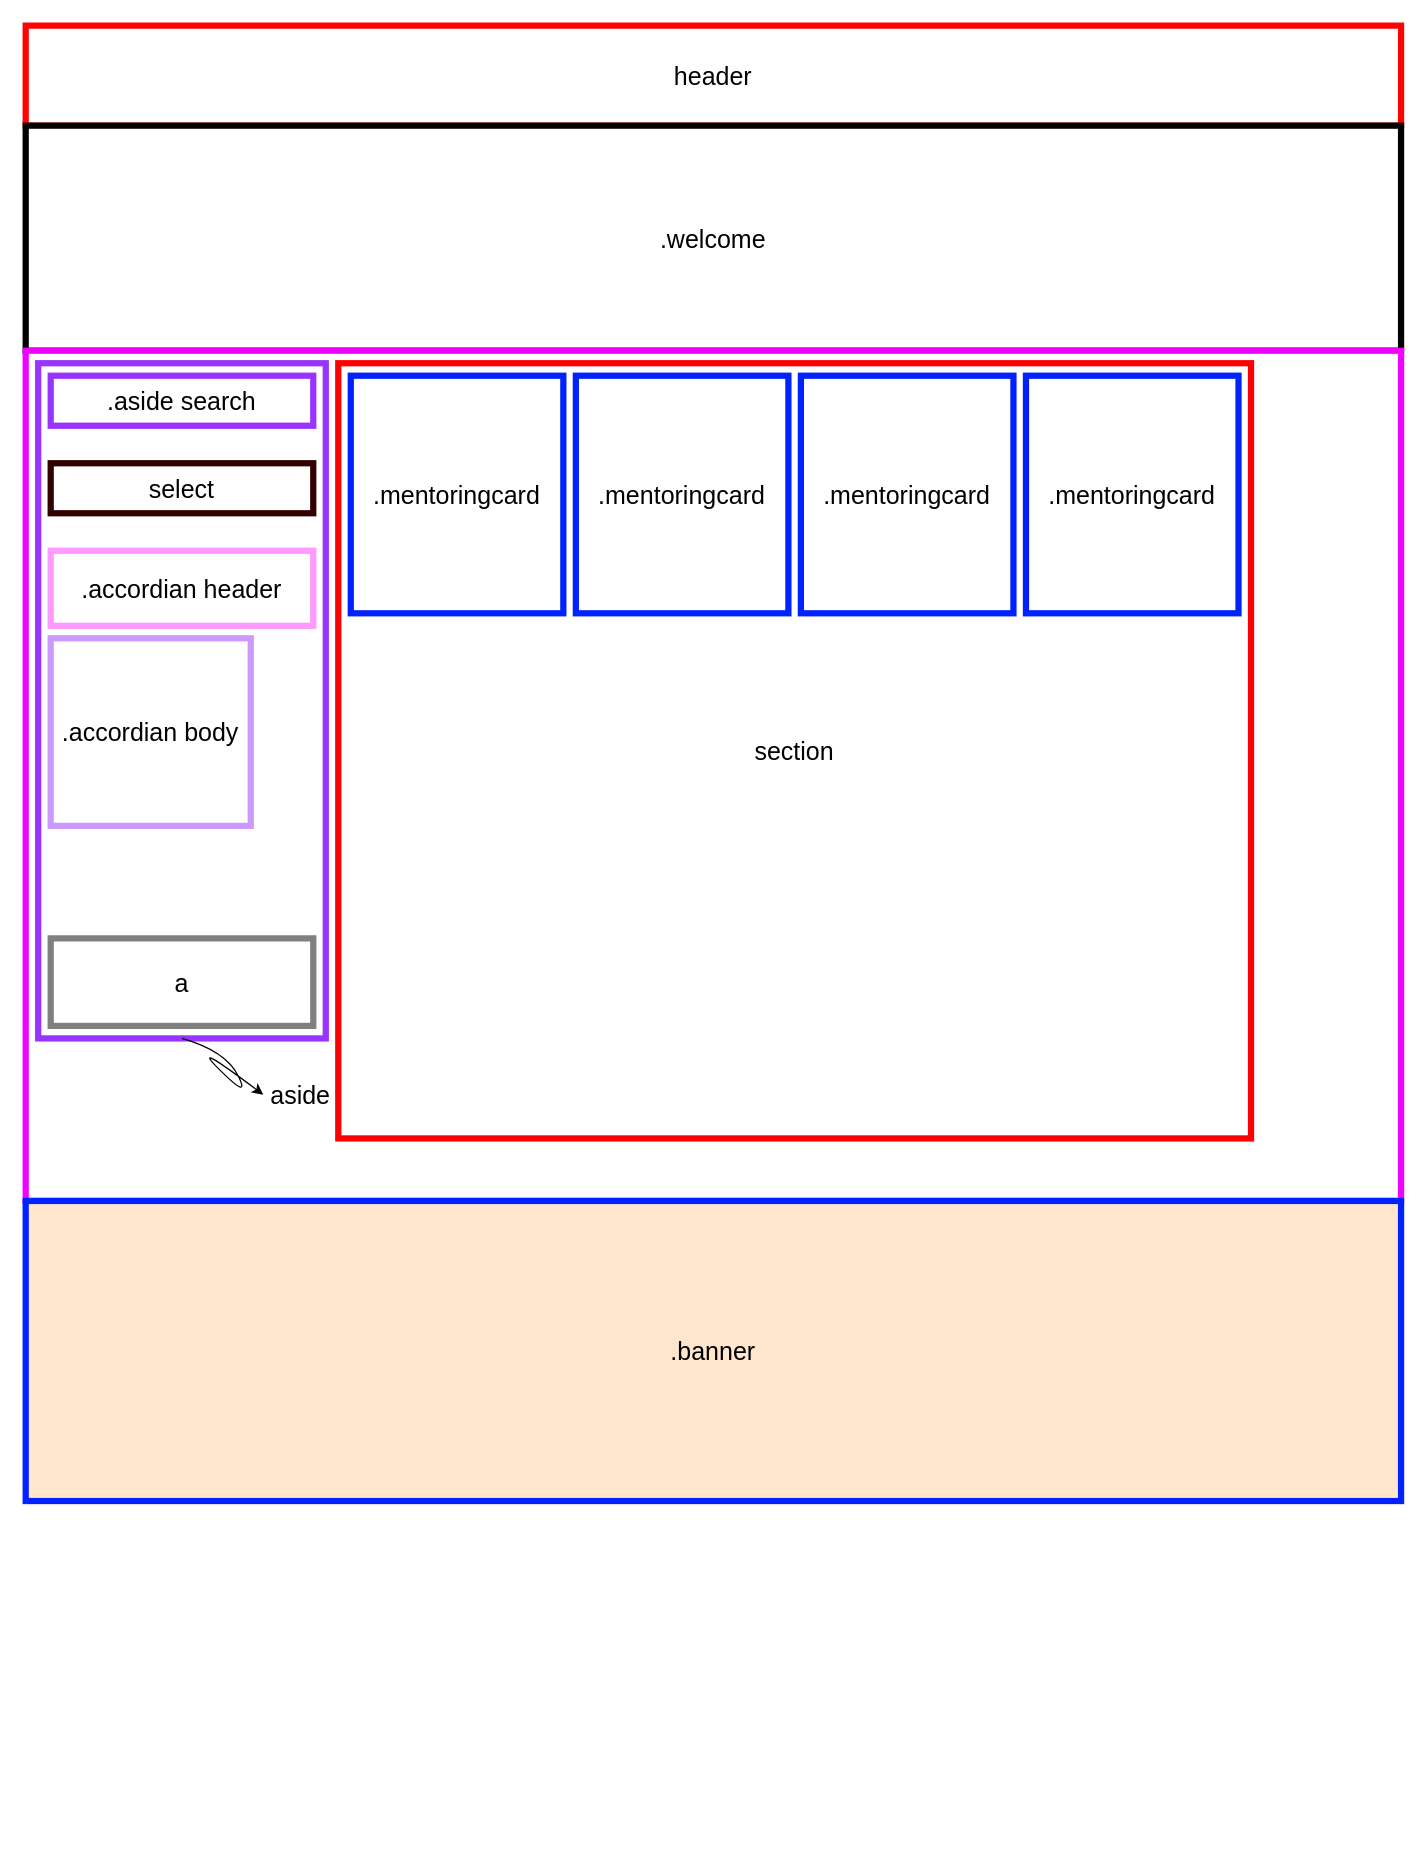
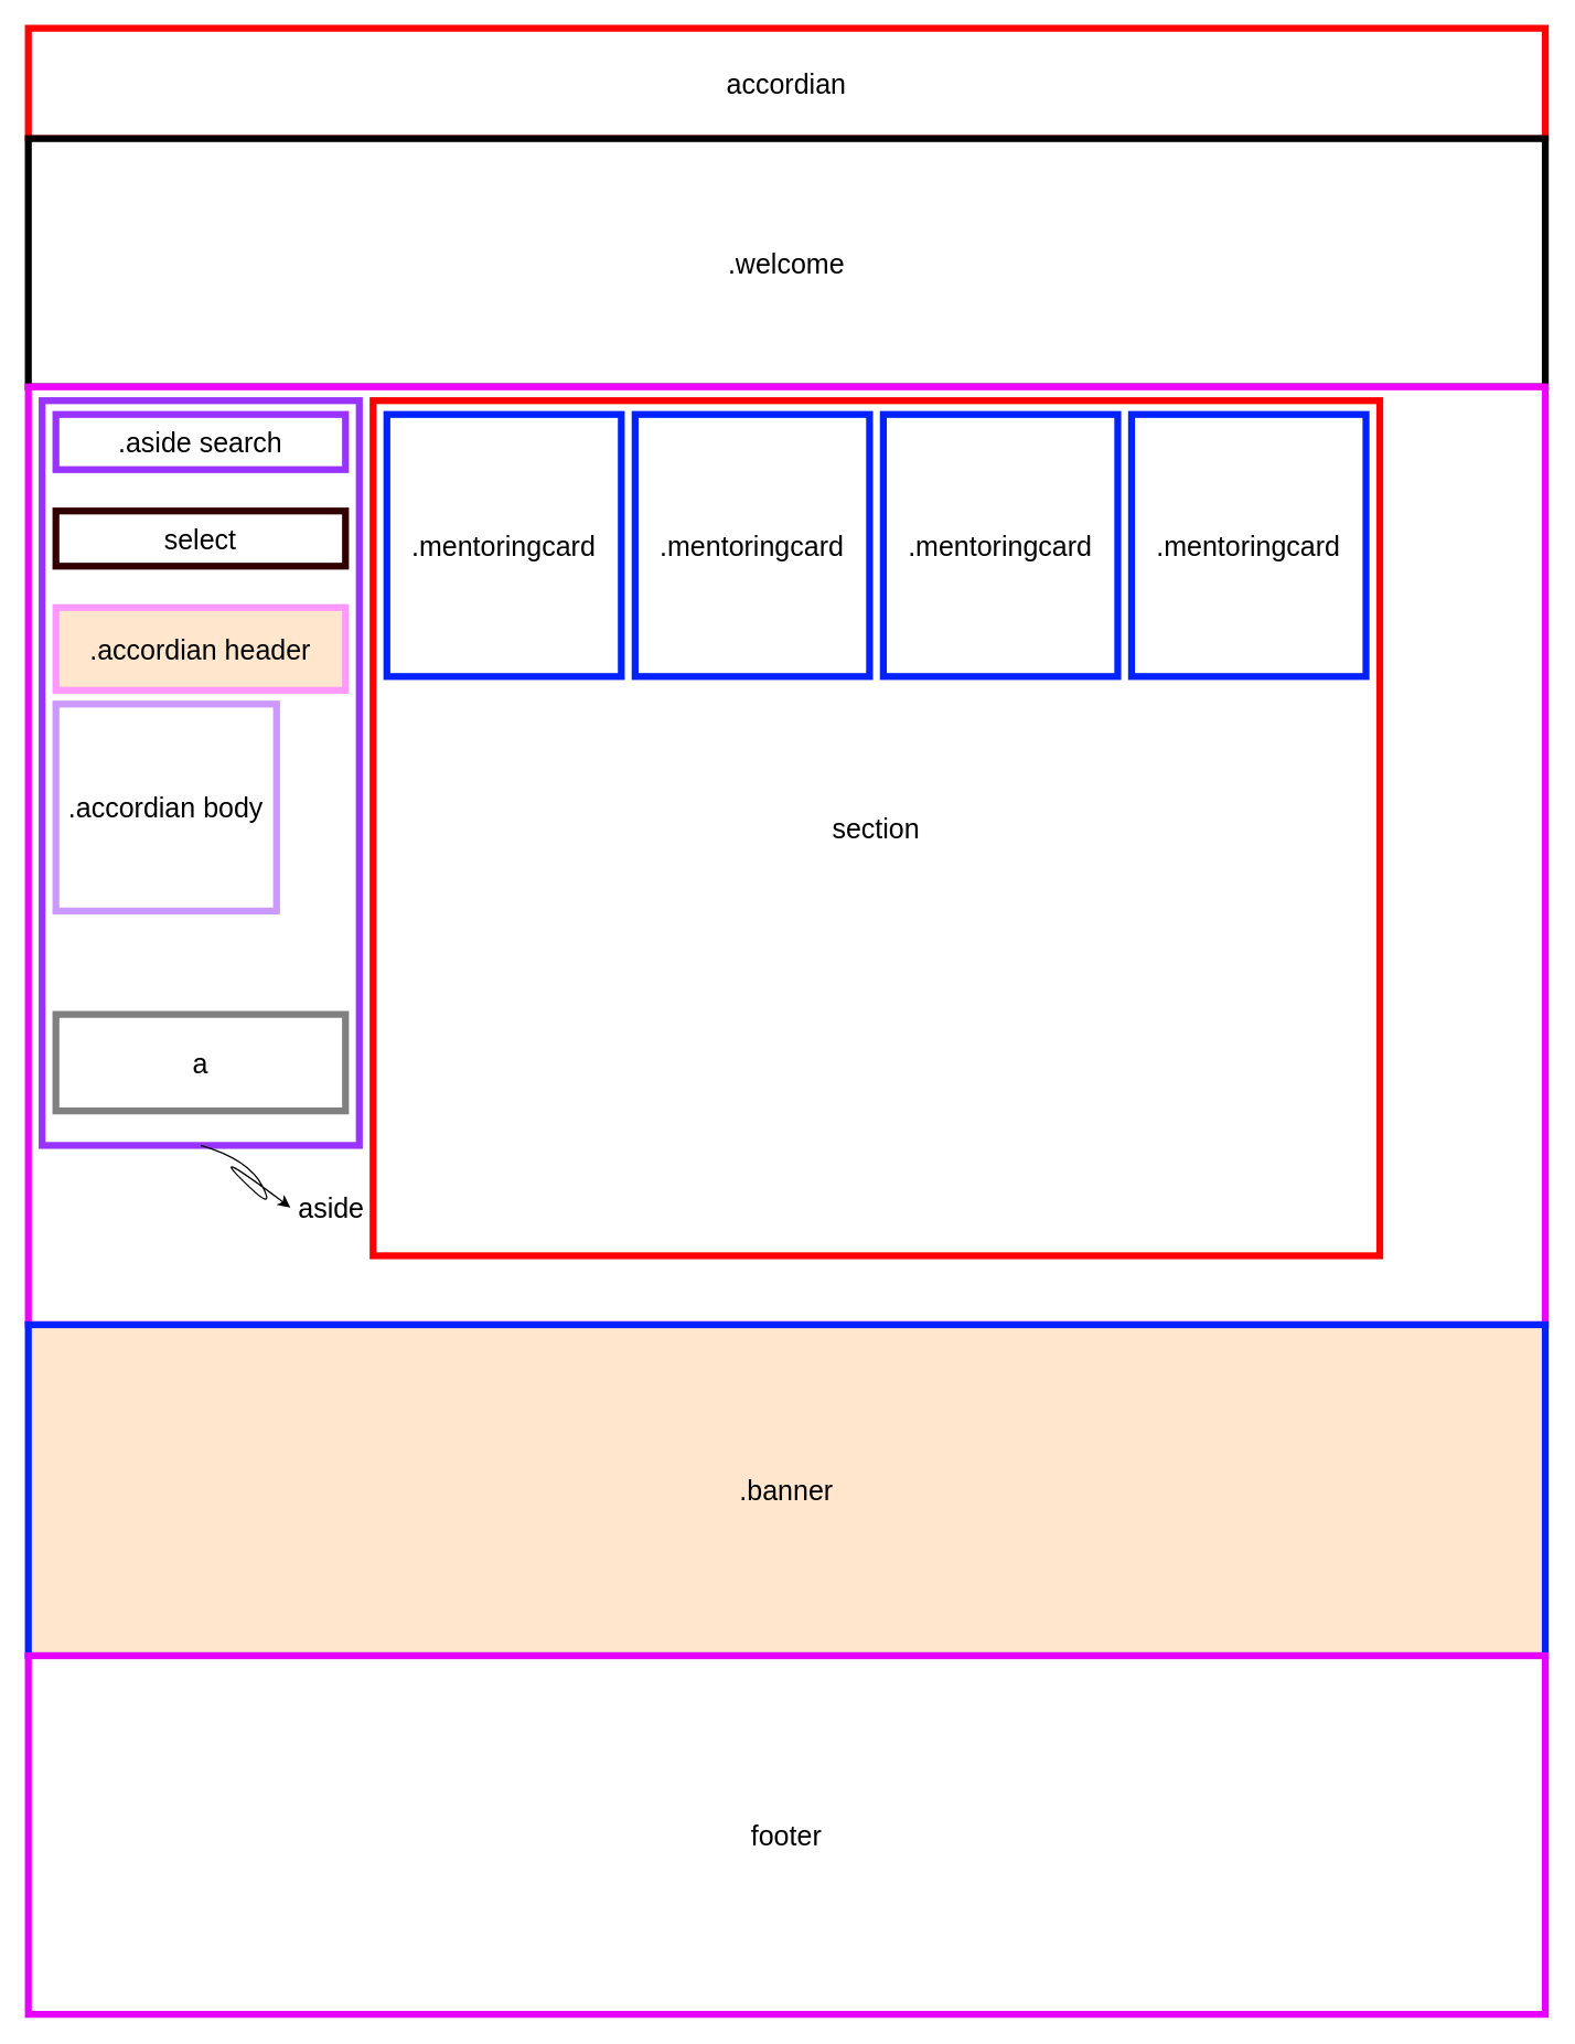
  <mxCell id="0" />
  <mxCell id="1" parent="0" />
- <mxCell id="2" value="header" style="rounded=0;whiteSpace=wrap;html=1;fontSize=20;strokeColor=#FF0303;strokeWidth=5;" vertex="1" parent="1"><mxGeometry width="1100" height="80" as="geometry" x="20" y="20" /></mxCell>
+ <mxCell id="2" value="accordian" style="rounded=0;whiteSpace=wrap;html=1;fontSize=20;strokeColor=#FF0303;strokeWidth=5;" vertex="1" parent="1"><mxGeometry width="1100" height="80" as="geometry" x="20" y="20" /></mxCell>
  <mxCell id="3" value=".welcome" style="rounded=0;whiteSpace=wrap;html=1;fontSize=20;strokeWidth=5;" vertex="1" parent="1"><mxGeometry y="100" width="1100" height="180" as="geometry" x="20" /></mxCell>
  <mxCell id="4" value="&lt;font style=&quot;font-size: 20px&quot;&gt;.container&lt;/font&gt;" style="rounded=0;whiteSpace=wrap;html=1;strokeColor=#EE03FF;strokeWidth=5;" vertex="1" parent="1"><mxGeometry y="280" width="1100" height="680" as="geometry" x="20" /></mxCell>
  <mxCell id="5" value="aside" style="rounded=0;whiteSpace=wrap;html=1;fontSize=20;strokeColor=#9933FF;strokeWidth=5;" vertex="1" parent="1"><mxGeometry x="30" y="290" width="230" height="540" as="geometry" /></mxCell>
  <mxCell id="6" value=".aside search" style="rounded=0;whiteSpace=wrap;html=1;fontSize=20;strokeColor=#9933FF;strokeWidth=5;" vertex="1" parent="1"><mxGeometry x="40" y="300" width="210" height="40" as="geometry" /></mxCell>
  <mxCell id="7" value="select" style="rounded=0;whiteSpace=wrap;html=1;fontSize=20;strokeColor=#330000;strokeWidth=5;" vertex="1" parent="1"><mxGeometry x="40" y="370" width="210" height="40" as="geometry" /></mxCell>
- <mxCell id="8" value=".accordian header" style="rounded=0;whiteSpace=wrap;html=1;fontSize=20;strokeColor=#FF99FF;strokeWidth=5;" vertex="1" parent="1"><mxGeometry x="40" y="440" width="210" height="60" as="geometry" /></mxCell>
+ <mxCell id="8" value=".accordian header" style="rounded=0;whiteSpace=wrap;html=1;fontSize=20;strokeColor=#FF99FF;strokeWidth=5;fillColor=#ffe6cc;" vertex="1" parent="1"><mxGeometry x="40" y="440" width="210" height="60" as="geometry" /></mxCell>
  <mxCell id="9" value=".accordian body" style="rounded=0;whiteSpace=wrap;html=1;fontSize=20;strokeColor=#CC99FF;strokeWidth=5;" vertex="1" parent="1"><mxGeometry x="40" y="510" width="160" height="150" as="geometry" /></mxCell>
- <mxCell id="10" value="a" style="rounded=0;whiteSpace=wrap;html=1;fontSize=20;strokeColor=#808080;strokeWidth=5;" vertex="1" parent="1"><mxGeometry x="40" y="750" width="210" height="70" as="geometry" /></mxCell>
+ <mxCell id="10" value="a" style="rounded=0;whiteSpace=wrap;html=1;fontSize=20;strokeColor=#808080;strokeWidth=5;" vertex="1" parent="1"><mxGeometry x="40" y="735" width="210" height="70" as="geometry" /></mxCell>
  <mxCell id="11" value="aside" style="text;html=1;strokeColor=none;fillColor=none;align=center;verticalAlign=middle;whiteSpace=wrap;rounded=0;fontSize=20;" vertex="1" parent="1"><mxGeometry x="210" y="860" width="60" height="30" as="geometry" /></mxCell>
  <mxCell id="12" value="" style="curved=1;endArrow=classic;html=1;rounded=0;fontSize=20;exitX=0.5;exitY=1;exitDx=0;exitDy=0;entryX=0;entryY=0.5;entryDx=0;entryDy=0;" edge="1" parent="1" source="5" target="11"><mxGeometry width="50" height="50" relative="1" as="geometry"><mxPoint x="150" y="880" as="sourcePoint" /><mxPoint x="200" y="830" as="targetPoint" /><Array as="points"><mxPoint x="180" y="840" /><mxPoint x="200" y="880" /><mxPoint x="150" y="830" /></Array></mxGeometry></mxCell>
  <mxCell id="13" value="section" style="rounded=0;whiteSpace=wrap;html=1;fontSize=20;strokeColor=#FF0000;strokeWidth=5;" vertex="1" parent="1"><mxGeometry x="270" y="290" width="730" height="620" as="geometry" /></mxCell>
  <mxCell id="14" value=".mentoringcard" style="rounded=0;whiteSpace=wrap;html=1;fontSize=20;strokeColor=#0022FF;strokeWidth=5;" vertex="1" parent="1"><mxGeometry x="280" y="300" width="170" height="190" as="geometry" /></mxCell>
  <mxCell id="15" value=".mentoringcard" style="rounded=0;whiteSpace=wrap;html=1;fontSize=20;strokeColor=#0022FF;strokeWidth=5;" vertex="1" parent="1"><mxGeometry x="460" y="300" width="170" height="190" as="geometry" /></mxCell>
  <mxCell id="16" value=".mentoringcard" style="rounded=0;whiteSpace=wrap;html=1;fontSize=20;strokeColor=#0022FF;strokeWidth=5;" vertex="1" parent="1"><mxGeometry x="640" y="300" width="170" height="190" as="geometry" /></mxCell>
  <mxCell id="17" value=".mentoringcard" style="rounded=0;whiteSpace=wrap;html=1;fontSize=20;strokeColor=#0022FF;strokeWidth=5;" vertex="1" parent="1"><mxGeometry x="820" y="300" width="170" height="190" as="geometry" /></mxCell>
  <mxCell id="18" value=".banner" style="rounded=0;whiteSpace=wrap;html=1;fontSize=20;strokeColor=#0022FF;strokeWidth=5;fillColor=#ffe6cc;" vertex="1" parent="1"><mxGeometry y="960" width="1100" height="240" as="geometry" x="20" /></mxCell>
+ <mxCell id="19" value="footer" style="rounded=0;whiteSpace=wrap;html=1;fontSize=20;strokeColor=#E600FF;strokeWidth=5;" vertex="1" parent="1"><mxGeometry y="1200" width="1100" height="260" as="geometry" x="20" /></mxCell>
